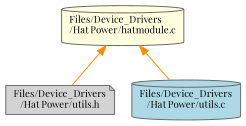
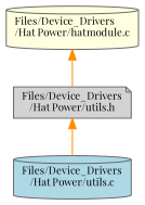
  digraph {
    fontname="Playfair Display"
    node [color=grey40 fontname="Playfair Display" fontsize=10 shape=cylinder style=filled]
    edge [color=darkorange dir=back fontname="Playfair Display" fontsize=10 labelfontname=Helvetica labelfontsize=10 style=solid]
    n1 [color=gray40 fillcolor=lightgrey fontcolor=black height=0.2 label="Files/Device_Drivers\l/Hat Power/utils.h" shape=note width=0.4]
    n2 [fillcolor=lightblue height=0.2 label="Files/Device_Drivers\l/Hat Power/utils.c" width=0.4]
    n3 [fillcolor=lightyellow height=0.2 label="Files/Device_Drivers\l/Hat Power/hatmodule.c" width=0.4]
-   n3 -> n2
+   n1 -> n2
    n3 -> n1
  }
